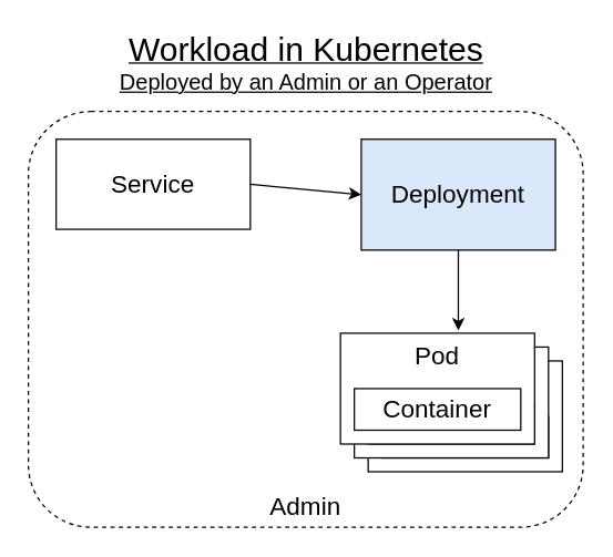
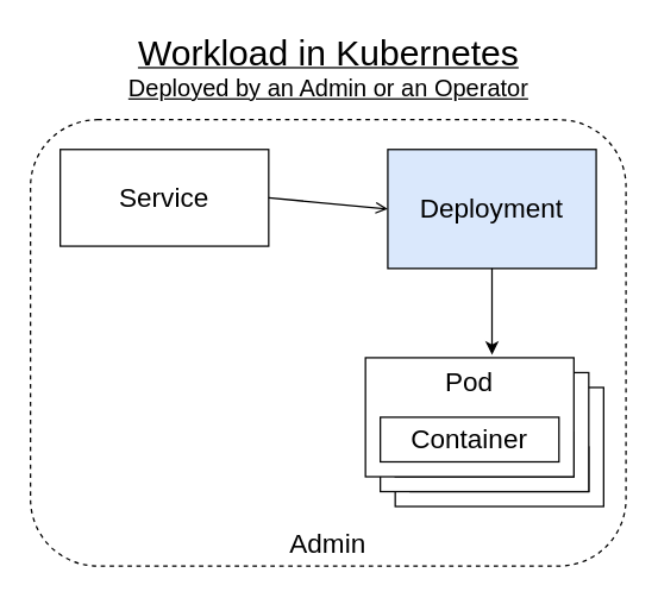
  <mxCell id="0" />
  <mxCell id="1" parent="0" />
  <mxCell id="2" value="&lt;font style=&quot;font-size: 18px&quot;&gt;Admin&lt;/font&gt;" style="rounded=1;whiteSpace=wrap;html=1;fillColor=none;dashed=1;verticalAlign=bottom;" vertex="1" parent="1"><mxGeometry x="20" y="80" width="400" height="300" as="geometry" /></mxCell>
  <mxCell id="3" value="&lt;font style=&quot;font-size: 18px&quot;&gt;Deployment&lt;/font&gt;" style="rounded=0;whiteSpace=wrap;html=1;fillColor=#dae8fc;" vertex="1" parent="1"><mxGeometry x="260" y="100" width="140" height="80" as="geometry" /></mxCell>
  <mxCell id="4" value="" style="group" vertex="1" connectable="0" parent="1"><mxGeometry x="245" y="240" width="170" height="110" as="geometry" /></mxCell>
  <mxCell id="5" value="" style="group" vertex="1" connectable="0" parent="4"><mxGeometry x="20" y="20" width="150" height="90" as="geometry" /></mxCell>
  <mxCell id="6" value="" style="group" vertex="1" connectable="0" parent="5"><mxGeometry width="150" height="90" as="geometry" /></mxCell>
  <mxCell id="7" value="&lt;font style=&quot;font-size: 18px&quot;&gt;Pod&lt;/font&gt;" style="rounded=0;whiteSpace=wrap;html=1;verticalAlign=top;" vertex="1" parent="6"><mxGeometry width="140" height="80" as="geometry" /></mxCell>
  <mxCell id="8" value="&lt;font style=&quot;font-size: 18px&quot;&gt;Container&lt;/font&gt;" style="rounded=0;whiteSpace=wrap;html=1;" vertex="1" parent="6"><mxGeometry x="10" y="40" width="120" height="30" as="geometry" /></mxCell>
  <mxCell id="9" value="" style="group" vertex="1" connectable="0" parent="6"><mxGeometry x="-10" y="-10" width="140" height="80" as="geometry" /></mxCell>
  <mxCell id="10" value="" style="group" vertex="1" connectable="0" parent="9"><mxGeometry width="140" height="80" as="geometry" /></mxCell>
  <mxCell id="11" value="&lt;font style=&quot;font-size: 18px&quot;&gt;Pod&lt;/font&gt;" style="rounded=0;whiteSpace=wrap;html=1;verticalAlign=top;" vertex="1" parent="10"><mxGeometry width="140" height="80" as="geometry" /></mxCell>
  <mxCell id="12" value="&lt;font style=&quot;font-size: 18px&quot;&gt;Container&lt;/font&gt;" style="rounded=0;whiteSpace=wrap;html=1;" vertex="1" parent="10"><mxGeometry x="10" y="40" width="120" height="30" as="geometry" /></mxCell>
  <mxCell id="13" value="" style="group" vertex="1" connectable="0" parent="4"><mxGeometry width="140" height="80" as="geometry" /></mxCell>
  <mxCell id="14" value="" style="group" vertex="1" connectable="0" parent="13"><mxGeometry width="140" height="80" as="geometry" /></mxCell>
  <mxCell id="15" value="&lt;font style=&quot;font-size: 18px&quot;&gt;Pod&lt;/font&gt;" style="rounded=0;whiteSpace=wrap;html=1;verticalAlign=top;" vertex="1" parent="14"><mxGeometry width="140" height="80" as="geometry" /></mxCell>
  <mxCell id="16" value="&lt;font style=&quot;font-size: 18px&quot;&gt;Container&lt;/font&gt;" style="rounded=0;whiteSpace=wrap;html=1;" vertex="1" parent="14"><mxGeometry x="10" y="40" width="120" height="30" as="geometry" /></mxCell>
  <mxCell id="17" value="&lt;font style=&quot;font-size: 18px&quot;&gt;Service&lt;/font&gt;" style="rounded=0;whiteSpace=wrap;html=1;" vertex="1" parent="1"><mxGeometry x="40" y="100" width="140" height="65" as="geometry" /></mxCell>
- <mxCell id="18" value="" style="endArrow=classic;html=1;exitX=1;exitY=0.5;exitDx=0;exitDy=0;entryX=0;entryY=0.5;entryDx=0;entryDy=0;strokeWidth=1;endFill=1;" edge="1" parent="1" source="17" target="3"><mxGeometry width="50" height="50" relative="1" as="geometry"><mxPoint x="160" y="360" as="sourcePoint" /><mxPoint x="160" y="400" as="targetPoint" /></mxGeometry></mxCell>
+ <mxCell id="18" value="" style="endArrow=open;html=1;exitX=1;exitY=0.5;exitDx=0;exitDy=0;entryX=0;entryY=0.5;entryDx=0;entryDy=0;strokeWidth=1;endFill=1;" edge="1" parent="1" source="17" target="3"><mxGeometry width="50" height="50" relative="1" as="geometry"><mxPoint x="160" y="360" as="sourcePoint" /><mxPoint x="160" y="400" as="targetPoint" /></mxGeometry></mxCell>
  <mxCell id="19" value="" style="endArrow=classic;html=1;exitX=0.5;exitY=1;exitDx=0;exitDy=0;strokeWidth=1;endFill=1;" edge="1" parent="1" source="3"><mxGeometry width="50" height="50" relative="1" as="geometry"><mxPoint x="190" y="150" as="sourcePoint" /><mxPoint x="330" y="238" as="targetPoint" /></mxGeometry></mxCell>
  <mxCell id="20" value="&lt;font&gt;&lt;u&gt;&lt;span style=&quot;font-size: 24px&quot;&gt;Workload in Kubernetes&lt;/span&gt;&lt;br&gt;&lt;font size=&quot;3&quot;&gt;Deployed by an Admin or an Operator&lt;/font&gt;&lt;br&gt;&lt;/u&gt;&lt;/font&gt;" style="text;html=1;strokeColor=none;fillColor=none;align=center;verticalAlign=middle;whiteSpace=wrap;rounded=0;" vertex="1" parent="1"><mxGeometry x="68" y="20" width="305" height="50" as="geometry" /></mxCell>
